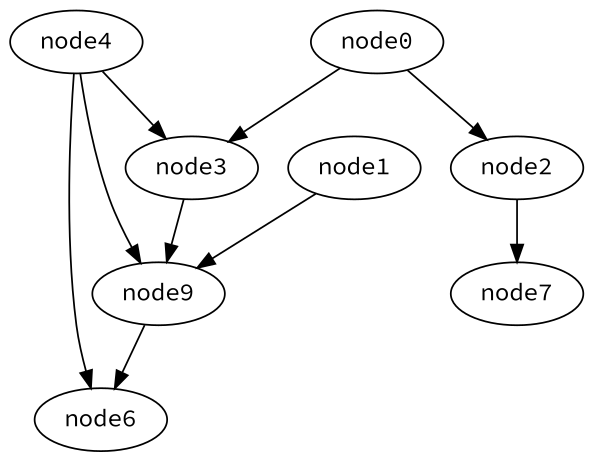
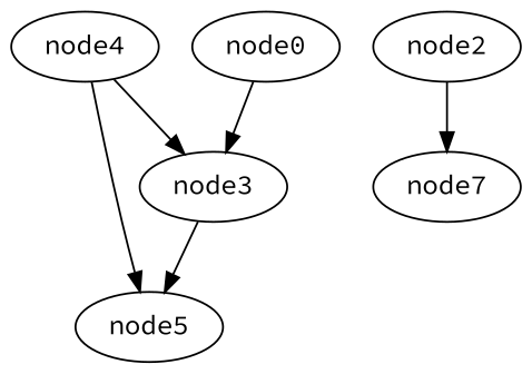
  digraph {
    fontname="Source Code Pro"
    node [fontname="Source Code Pro"]
    edge [fontname="Source Code Pro"]
-   node5 [label=node9]
-   node6
+   node5
    node4
    node3
    node2
    node7
-   node1
    node0
-   node5 -> node6
    node4 -> node5
-   node4 -> node6
    node4 -> node3
    node3 -> node5
    node2 -> node7
-   node1 -> node5
    node0 -> node3
-   node0 -> node2
  }
